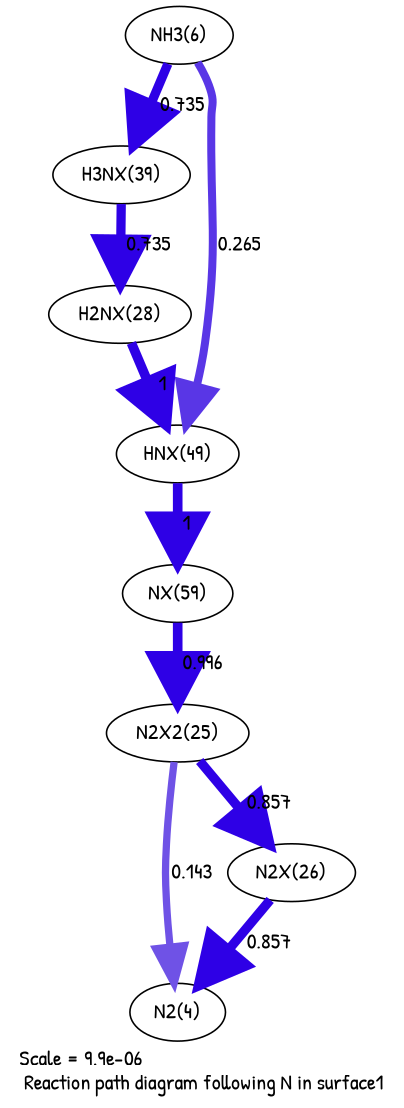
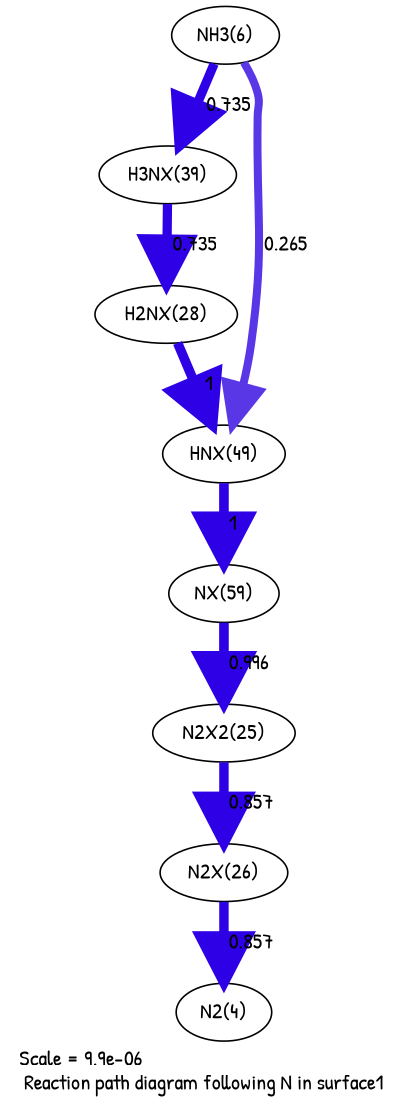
  digraph {
    fontname="Patrick Hand"
    label="Scale = 9.9e-06\l Reaction path diagram following N in surface1"
    node [fontname="Patrick Hand"]
    edge [arrowsize=3 color="0.7, 1.5, 0.9" fontname="Patrick Hand" penwidth=6]
    n1 [label="NH3(6)"]
    n2 [label="H3NX(39)"]
    n3 [label="HNX(49)"]
    n4 [label="H2NX(28)"]
    n5 [label="NX(59)"]
    n6 [label="N2X2(25)"]
    n7 [label="N2(4)"]
    n8 [label="N2X(26)"]
    n1 -> n2 [arrowsize=2.88 color="0.7, 1.24, 0.9" label=" 0.735" penwidth=5.77]
    n1 -> n3 [arrowsize=2.5 color="0.7, 0.765, 0.9" label=" 0.265" penwidth=5]
    n2 -> n4 [arrowsize=2.88 color="0.7, 1.24, 0.9" label=" 0.735" penwidth=5.77]
    n3 -> n5 [label=" 1"]
    n4 -> n3 [label=" 1"]
    n5 -> n6 [label=" 0.996"]
-   n6 -> n7 [arrowsize=2.27 color="0.7, 0.643, 0.9" label=" 0.143" penwidth=4.53]
    n6 -> n8 [arrowsize=2.94 color="0.7, 1.36, 0.9" label=" 0.857" penwidth=5.88]
    n8 -> n7 [arrowsize=2.94 color="0.7, 1.36, 0.9" label=" 0.857" penwidth=5.88]
  }
